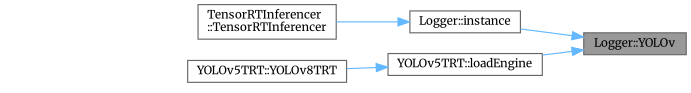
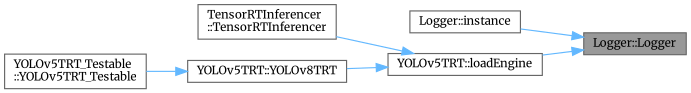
  digraph {
    fontname=Merriweather
    rankdir=RL
    node [color=grey40 fillcolor=white fontname=Merriweather fontsize=10 shape=box style=filled]
    edge [color=steelblue1 dir=back fontname=Merriweather fontsize=10 labelfontname=Helvetica labelfontsize=10 style=solid]
-   n1 [color=gray40 fillcolor=grey60 fontcolor=black height=0.2 label="Logger::YOLOv" width=0.4]
+   n1 [color=gray40 fillcolor=grey60 fontcolor=black height=0.2 label="Logger::Logger" width=0.4]
    n2 [height=0.2 label="Logger::instance" width=0.4]
    n3 [height=0.2 label="YOLOv5TRT::loadEngine" width=0.4]
    n4 [height=0.2 label="TensorRTInferencer\l::TensorRTInferencer" width=0.4]
    n5 [height=0.2 label="YOLOv5TRT::YOLOv8TRT" width=0.4]
+   n6 [height=0.2 label="YOLOv5TRT_Testable\l::YOLOv5TRT_Testable" width=0.4]
    n1 -> n2
    n1 -> n3
-   n2 -> n4
+   n3 -> n4
    n3 -> n5
+   n5 -> n6
  }
